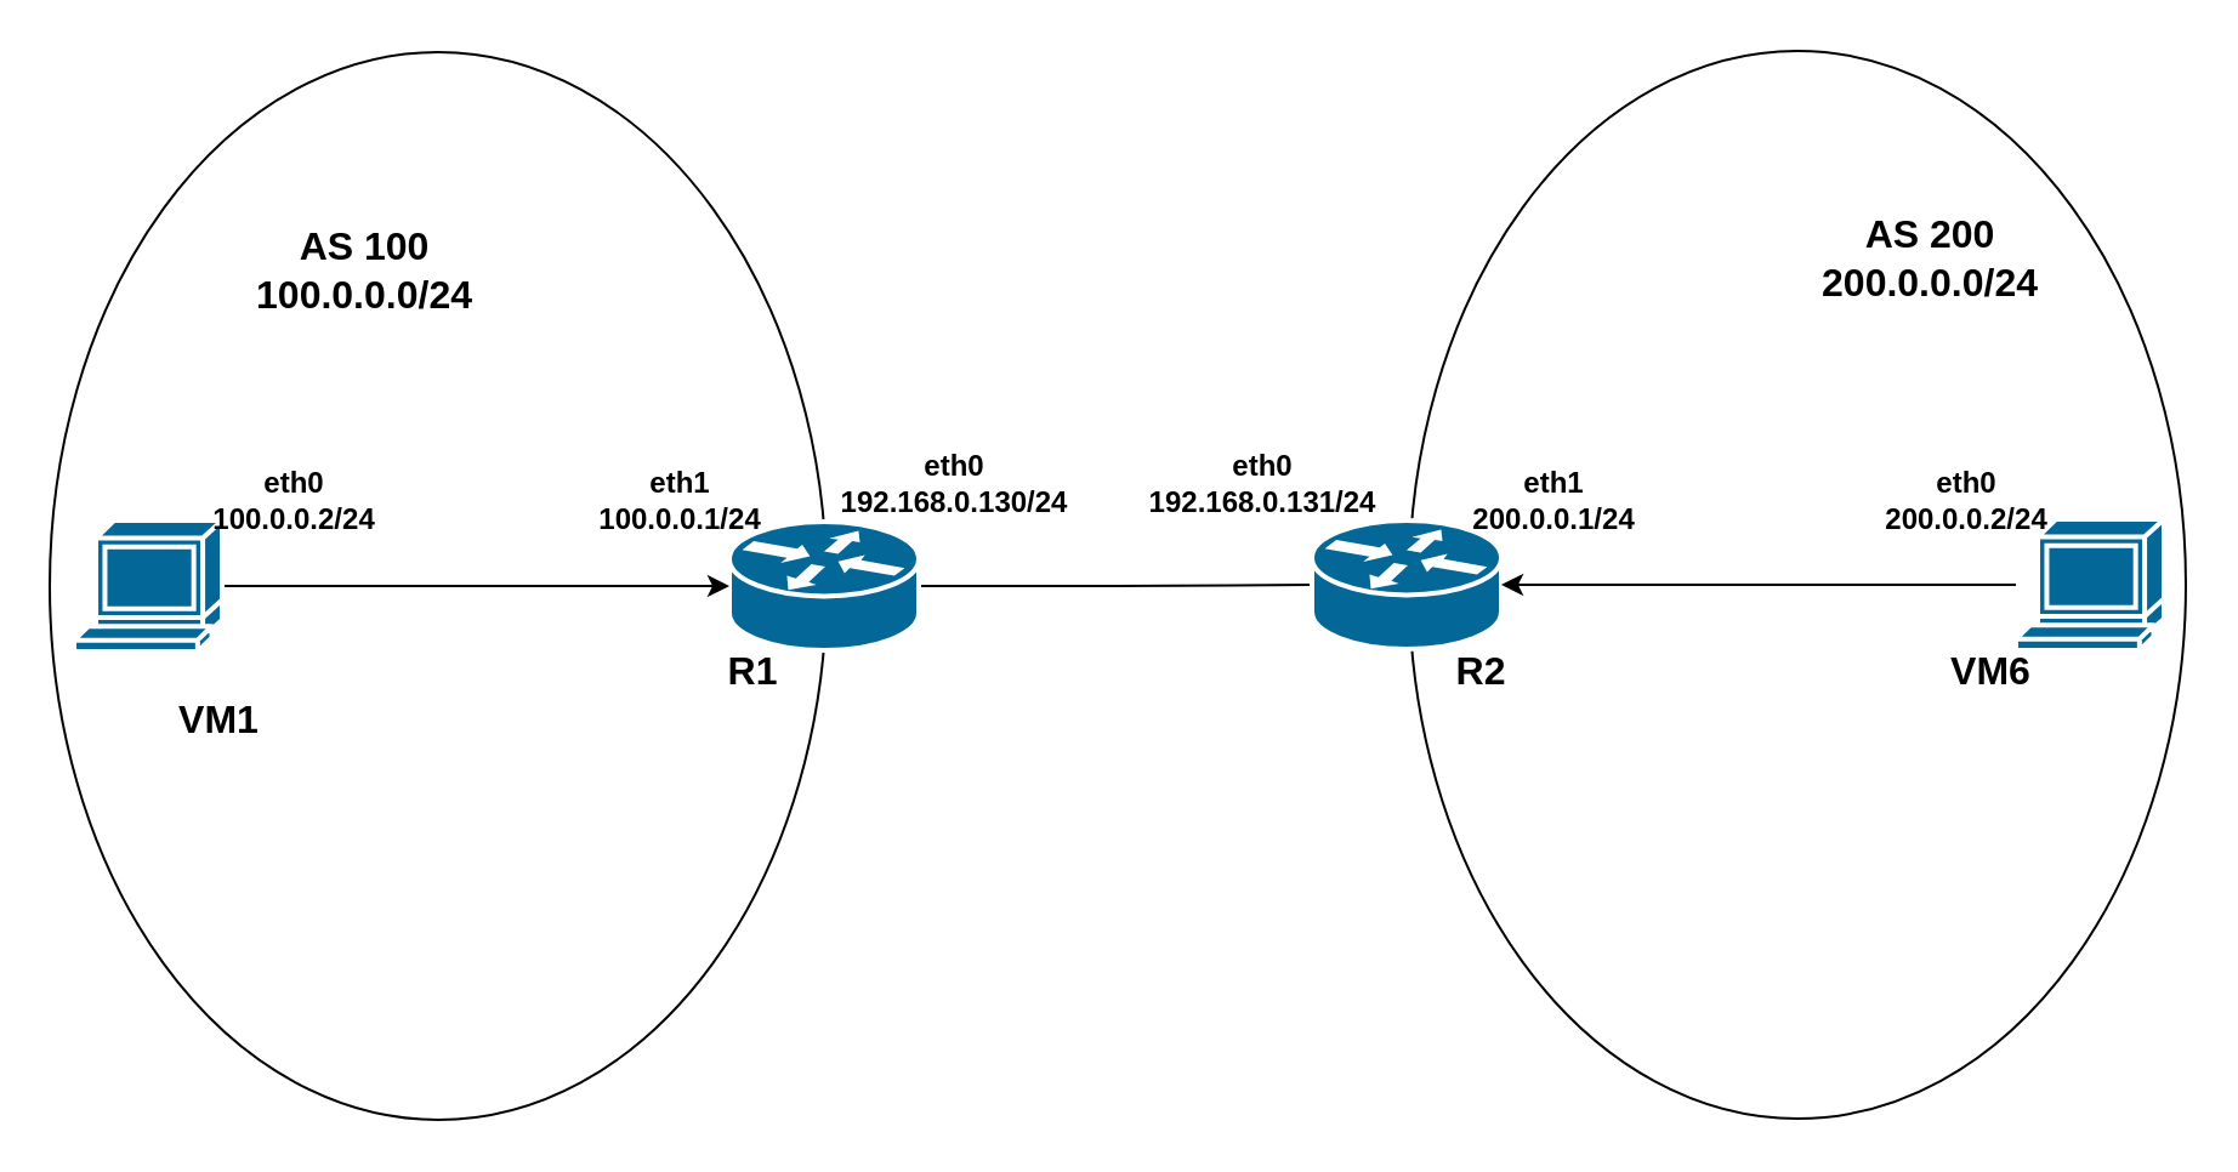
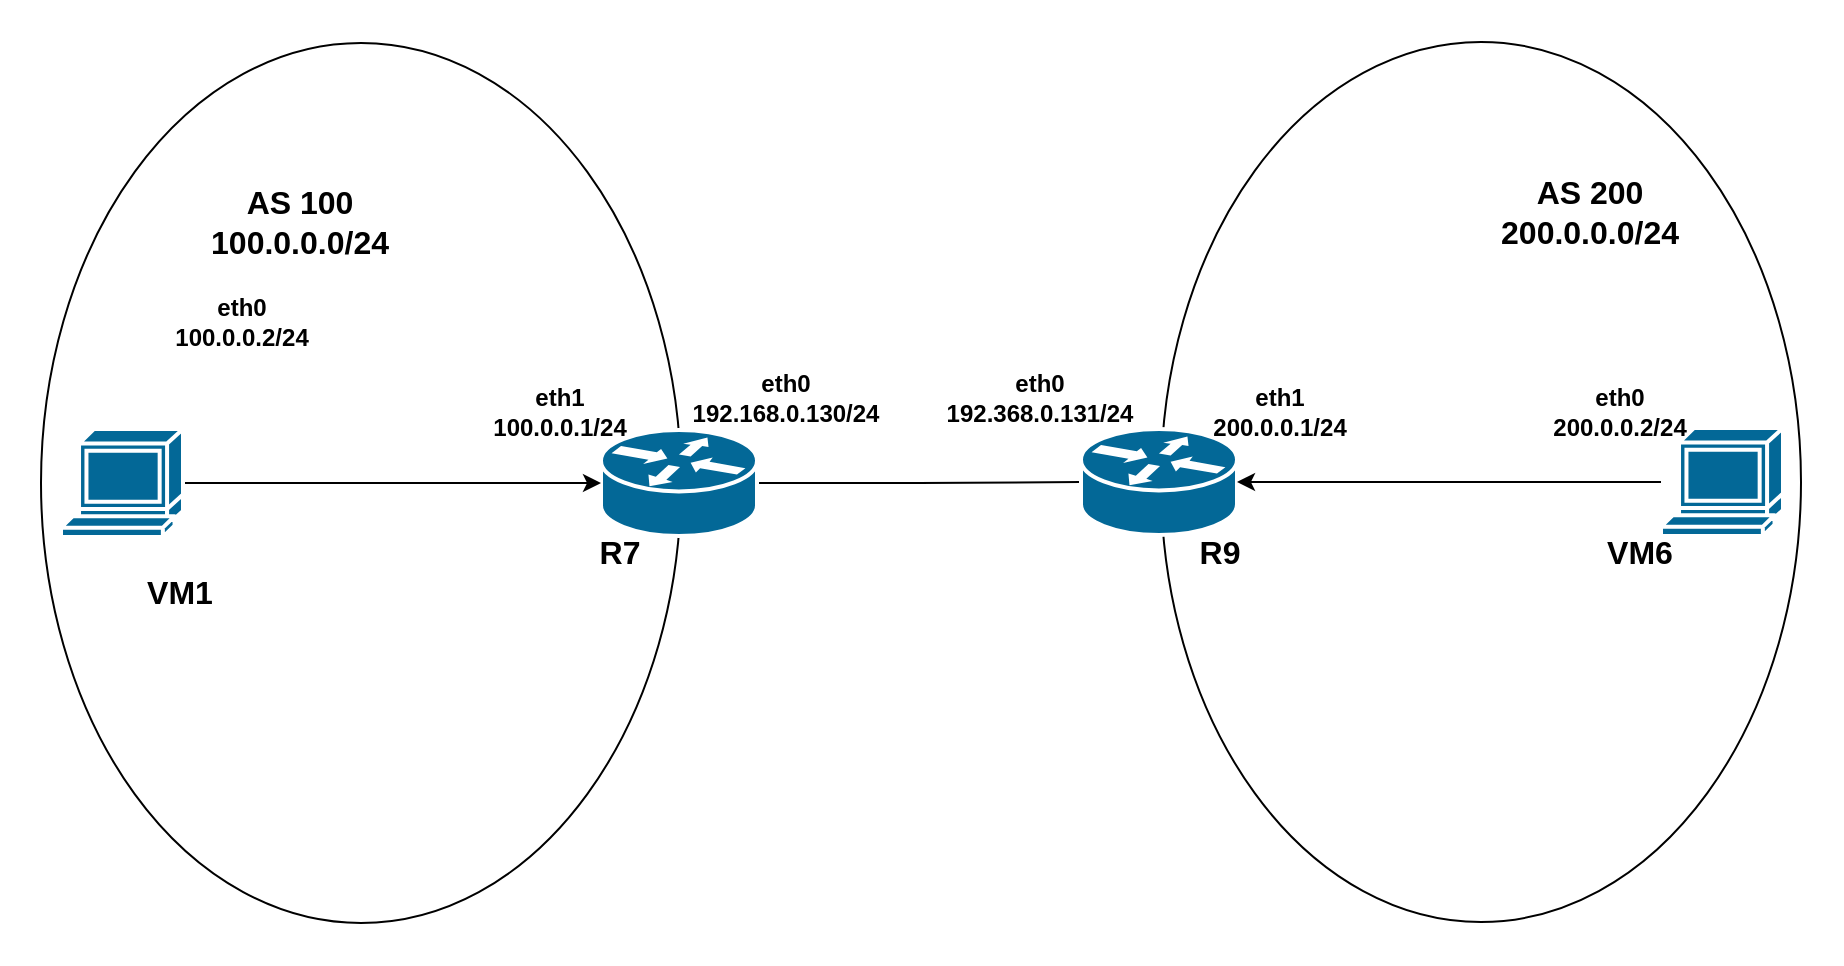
  <mxCell id="0" />
  <mxCell id="1" parent="0" />
  <mxCell id="2" value="" style="ellipse;whiteSpace=wrap;html=1;" parent="1" vertex="1"><mxGeometry x="20" y="21" width="320" height="440" as="geometry" /></mxCell>
  <mxCell id="3" value="" style="ellipse;whiteSpace=wrap;html=1;" parent="1" vertex="1"><mxGeometry x="580" y="20.5" width="320" height="440" as="geometry" /></mxCell>
  <mxCell id="4" style="edgeStyle=orthogonalEdgeStyle;rounded=0;orthogonalLoop=1;jettySize=auto;html=1;endArrow=none;endFill=0;" parent="1" source="5" target="6" edge="1"><mxGeometry relative="1" as="geometry" /></mxCell>
  <mxCell id="5" value="" style="shape=mxgraph.cisco.routers.router;sketch=0;html=1;pointerEvents=1;dashed=0;fillColor=#036897;strokeColor=#ffffff;strokeWidth=2;verticalLabelPosition=bottom;verticalAlign=top;align=center;outlineConnect=0;" parent="1" vertex="1"><mxGeometry x="300" y="214.5" width="78" height="53" as="geometry" /></mxCell>
  <mxCell id="6" value="" style="shape=mxgraph.cisco.routers.router;sketch=0;html=1;pointerEvents=1;dashed=0;fillColor=#036897;strokeColor=#ffffff;strokeWidth=2;verticalLabelPosition=bottom;verticalAlign=top;align=center;outlineConnect=0;" parent="1" vertex="1"><mxGeometry x="540" y="214" width="78" height="53" as="geometry" /></mxCell>
  <mxCell id="7" style="edgeStyle=orthogonalEdgeStyle;rounded=0;orthogonalLoop=1;jettySize=auto;html=1;" parent="1" source="8" target="5" edge="1"><mxGeometry relative="1" as="geometry" /></mxCell>
  <mxCell id="8" value="" style="shape=mxgraph.cisco.computers_and_peripherals.terminal;sketch=0;html=1;pointerEvents=1;dashed=0;fillColor=#036897;strokeColor=#ffffff;strokeWidth=2;verticalLabelPosition=bottom;verticalAlign=top;align=center;outlineConnect=0;" parent="1" vertex="1"><mxGeometry x="30" y="214" width="61" height="54" as="geometry" /></mxCell>
  <mxCell id="9" style="edgeStyle=orthogonalEdgeStyle;rounded=0;orthogonalLoop=1;jettySize=auto;html=1;" parent="1" source="10" target="6" edge="1"><mxGeometry relative="1" as="geometry" /></mxCell>
  <mxCell id="10" value="" style="shape=mxgraph.cisco.computers_and_peripherals.terminal;sketch=0;html=1;pointerEvents=1;dashed=0;fillColor=#036897;strokeColor=#ffffff;strokeWidth=2;verticalLabelPosition=bottom;verticalAlign=top;align=center;outlineConnect=0;" parent="1" vertex="1"><mxGeometry x="830" y="213.5" width="61" height="54" as="geometry" /></mxCell>
  <mxCell id="11" value="&lt;b style=&quot;font-size: 16px;&quot;&gt;AS 100&lt;br style=&quot;font-size: 16px;&quot;&gt;100.0.0.0/24&lt;br style=&quot;font-size: 16px;&quot;&gt;&lt;/b&gt;" style="text;html=1;strokeColor=none;fillColor=none;align=center;verticalAlign=middle;whiteSpace=wrap;rounded=0;fontSize=16;" parent="1" vertex="1"><mxGeometry x="120" y="96" width="60" height="30" as="geometry" /></mxCell>
  <mxCell id="12" value="&lt;b style=&quot;font-size: 16px;&quot;&gt;AS 200&lt;br style=&quot;font-size: 16px;&quot;&gt;200.0.0.0/24&lt;br style=&quot;font-size: 16px;&quot;&gt;&lt;/b&gt;" style="text;html=1;strokeColor=none;fillColor=none;align=center;verticalAlign=middle;whiteSpace=wrap;rounded=0;fontSize=16;" parent="1" vertex="1"><mxGeometry x="765" y="90.5" width="60" height="30" as="geometry" /></mxCell>
  <mxCell id="13" value="eth0&lt;br&gt;192.168.0.130/24" style="text;html=1;strokeColor=none;fillColor=none;align=center;verticalAlign=middle;whiteSpace=wrap;rounded=0;fontStyle=1" parent="1" vertex="1"><mxGeometry x="363" y="183.5" width="60" height="30" as="geometry" /></mxCell>
  <mxCell id="14" value="eth1&lt;br&gt;100.0.0.1/24" style="text;html=1;strokeColor=none;fillColor=none;align=center;verticalAlign=middle;whiteSpace=wrap;rounded=0;fontStyle=1" parent="1" vertex="1"><mxGeometry x="250" y="191" width="60" height="30" as="geometry" /></mxCell>
  <mxCell id="15" value="eth1&lt;br&gt;200.0.0.1/24" style="text;html=1;strokeColor=none;fillColor=none;align=center;verticalAlign=middle;whiteSpace=wrap;rounded=0;fontStyle=1" parent="1" vertex="1"><mxGeometry x="610" y="191" width="60" height="30" as="geometry" /></mxCell>
- <mxCell id="16" value="eth0&lt;br&gt;100.0.0.2/24" style="text;html=1;strokeColor=none;fillColor=none;align=center;verticalAlign=middle;whiteSpace=wrap;rounded=0;fontStyle=1" parent="1" vertex="1"><mxGeometry x="91" y="191" width="60" height="30" as="geometry" /></mxCell>
+ <mxCell id="16" value="eth0&lt;br&gt;100.0.0.2/24" style="text;html=1;strokeColor=none;fillColor=none;align=center;verticalAlign=middle;whiteSpace=wrap;rounded=0;fontStyle=1" parent="1" vertex="1"><mxGeometry x="91" y="146" width="60" height="30" as="geometry" /></mxCell>
  <mxCell id="17" value="eth0&lt;br&gt;200.0.0.2/24" style="text;html=1;strokeColor=none;fillColor=none;align=center;verticalAlign=middle;whiteSpace=wrap;rounded=0;fontStyle=1" parent="1" vertex="1"><mxGeometry x="780" y="191" width="60" height="30" as="geometry" /></mxCell>
- <mxCell id="18" value="R1" style="text;html=1;strokeColor=none;fillColor=none;align=center;verticalAlign=middle;whiteSpace=wrap;rounded=0;fontSize=16;fontStyle=1" parent="1" vertex="1"><mxGeometry x="280" y="261" width="60" height="30" as="geometry" /></mxCell>
- <mxCell id="19" value="R2" style="text;html=1;strokeColor=none;fillColor=none;align=center;verticalAlign=middle;whiteSpace=wrap;rounded=0;fontSize=16;fontStyle=1" parent="1" vertex="1"><mxGeometry x="580" y="261" width="60" height="30" as="geometry" /></mxCell>
+ <mxCell id="18" value="R7" style="text;html=1;strokeColor=none;fillColor=none;align=center;verticalAlign=middle;whiteSpace=wrap;rounded=0;fontSize=16;fontStyle=1" parent="1" vertex="1"><mxGeometry x="280" y="261" width="60" height="30" as="geometry" /></mxCell>
+ <mxCell id="19" value="R9" style="text;html=1;strokeColor=none;fillColor=none;align=center;verticalAlign=middle;whiteSpace=wrap;rounded=0;fontSize=16;fontStyle=1" parent="1" vertex="1"><mxGeometry x="580" y="261" width="60" height="30" as="geometry" /></mxCell>
  <mxCell id="20" value="VM6" style="text;html=1;strokeColor=none;fillColor=none;align=center;verticalAlign=middle;whiteSpace=wrap;rounded=0;fontSize=16;fontStyle=1" parent="1" vertex="1"><mxGeometry x="790" y="261" width="60" height="30" as="geometry" /></mxCell>
  <mxCell id="21" value="VM1" style="text;html=1;strokeColor=none;fillColor=none;align=center;verticalAlign=middle;whiteSpace=wrap;rounded=0;fontSize=16;fontStyle=1" parent="1" vertex="1"><mxGeometry x="60" y="281" width="60" height="30" as="geometry" /></mxCell>
- <mxCell id="22" value="eth0&lt;br&gt;192.168.0.131/24" style="text;html=1;strokeColor=none;fillColor=none;align=center;verticalAlign=middle;whiteSpace=wrap;rounded=0;fontStyle=1" parent="1" vertex="1"><mxGeometry x="490" y="183.5" width="60" height="30" as="geometry" /></mxCell>
+ <mxCell id="22" value="eth0&lt;br&gt;192.368.0.131/24" style="text;html=1;strokeColor=none;fillColor=none;align=center;verticalAlign=middle;whiteSpace=wrap;rounded=0;fontStyle=1" parent="1" vertex="1"><mxGeometry x="490" y="183.5" width="60" height="30" as="geometry" /></mxCell>
